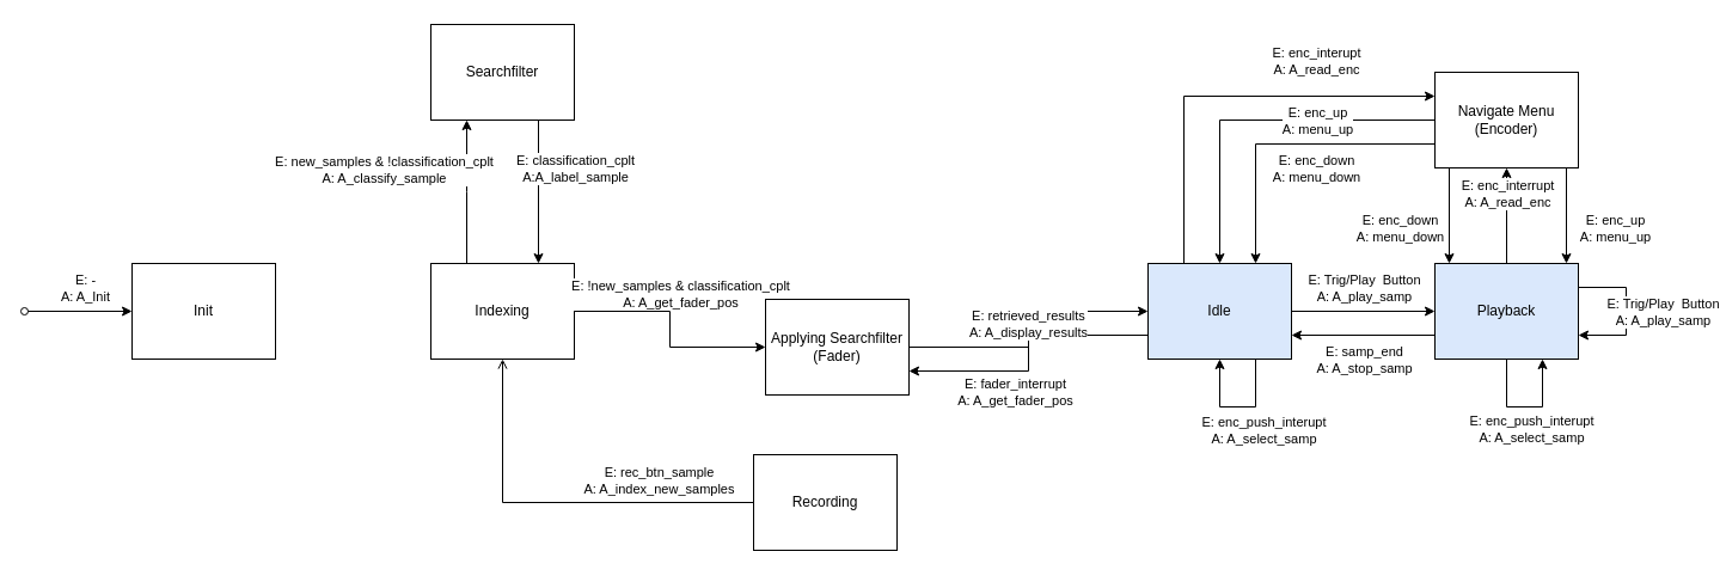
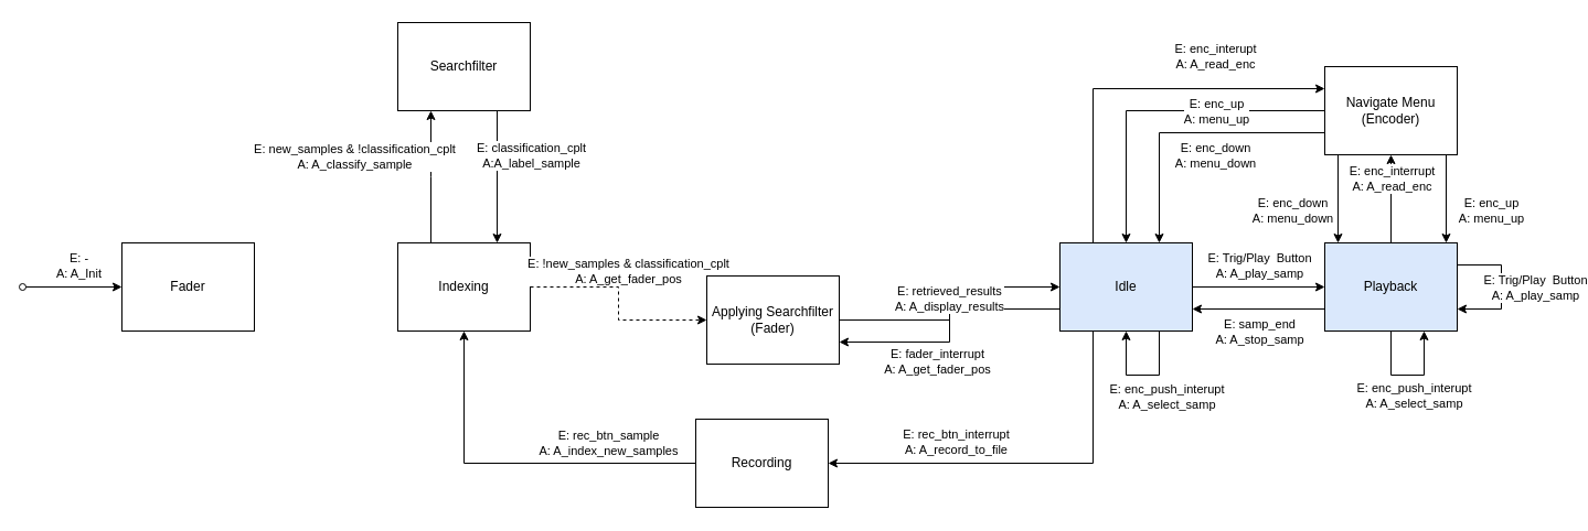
  <mxCell id="0" />
  <mxCell id="1" parent="0" />
- <mxCell id="2" value="Init" style="rounded=0;whiteSpace=wrap;html=1;" vertex="1" parent="1"><mxGeometry x="110" y="220" width="120" height="80" as="geometry" /></mxCell>
+ <mxCell id="2" value="Fader" style="rounded=0;whiteSpace=wrap;html=1;" vertex="1" parent="1"><mxGeometry x="110" y="220" width="120" height="80" as="geometry" /></mxCell>
+ <mxCell id="3" style="edgeStyle=orthogonalEdgeStyle;rounded=0;orthogonalLoop=1;jettySize=auto;html=1;exitX=0.25;exitY=1;exitDx=0;exitDy=0;entryX=1;entryY=0.5;entryDx=0;entryDy=0;exitPerimeter=0;" edge="1" parent="1" source="13" target="20"><mxGeometry relative="1" as="geometry"><Array as="points"><mxPoint x="990" y="420" /></Array></mxGeometry></mxCell>
+ <mxCell id="4" value="E: rec_btn_interrupt&lt;br&gt;A: A_record_to_file" style="edgeLabel;html=1;align=center;verticalAlign=middle;resizable=0;points=[];" vertex="1" connectable="0" parent="3"><mxGeometry x="0.247" y="-2" relative="1" as="geometry"><mxPoint x="-21" y="-18" as="offset" /></mxGeometry></mxCell>
  <mxCell id="5" style="edgeStyle=orthogonalEdgeStyle;rounded=0;orthogonalLoop=1;jettySize=auto;html=1;entryX=0;entryY=0.5;entryDx=0;entryDy=0;" edge="1" parent="1" source="13" target="27"><mxGeometry relative="1" as="geometry" /></mxCell>
  <mxCell id="6" value="E: Trig/Play&amp;nbsp; Button&lt;br&gt;A: A_play_samp" style="edgeLabel;html=1;align=center;verticalAlign=middle;resizable=0;points=[];" vertex="1" connectable="0" parent="5"><mxGeometry x="-0.073" y="-1" relative="1" as="geometry"><mxPoint x="4" y="-21" as="offset" /></mxGeometry></mxCell>
  <mxCell id="7" style="edgeStyle=orthogonalEdgeStyle;rounded=0;orthogonalLoop=1;jettySize=auto;html=1;exitX=0.25;exitY=0;exitDx=0;exitDy=0;entryX=0;entryY=0.25;entryDx=0;entryDy=0;" edge="1" parent="1" source="13" target="35"><mxGeometry relative="1" as="geometry"><Array as="points"><mxPoint x="990" y="80" /></Array></mxGeometry></mxCell>
  <mxCell id="8" value="E: enc_interupt&lt;br&gt;A: A_read_enc" style="edgeLabel;html=1;align=center;verticalAlign=middle;resizable=0;points=[];" vertex="1" connectable="0" parent="7"><mxGeometry x="0.483" y="2" relative="1" as="geometry"><mxPoint x="-10" y="-28" as="offset" /></mxGeometry></mxCell>
  <mxCell id="9" style="edgeStyle=orthogonalEdgeStyle;rounded=0;orthogonalLoop=1;jettySize=auto;html=1;exitX=0;exitY=0.75;exitDx=0;exitDy=0;entryX=1;entryY=0.75;entryDx=0;entryDy=0;exitPerimeter=0;" edge="1" parent="1" source="13" target="38"><mxGeometry relative="1" as="geometry"><Array as="points" /></mxGeometry></mxCell>
  <mxCell id="10" value="E: fader_interrupt&lt;br&gt;A: A_get_fader_pos" style="edgeLabel;html=1;align=center;verticalAlign=middle;resizable=0;points=[];" vertex="1" connectable="0" parent="9"><mxGeometry x="0.402" y="-3" relative="1" as="geometry"><mxPoint x="19" y="20" as="offset" /></mxGeometry></mxCell>
  <mxCell id="11" style="edgeStyle=orthogonalEdgeStyle;rounded=0;orthogonalLoop=1;jettySize=auto;html=1;exitX=0.75;exitY=1;exitDx=0;exitDy=0;entryX=0.5;entryY=1;entryDx=0;entryDy=0;exitPerimeter=0;entryPerimeter=0;" edge="1" parent="1" source="13" target="13"><mxGeometry relative="1" as="geometry"><Array as="points"><mxPoint x="1050" y="340" /><mxPoint x="1020" y="340" /></Array></mxGeometry></mxCell>
  <mxCell id="12" value="E: enc_push_interupt&lt;br&gt;A: A_select_samp" style="edgeLabel;html=1;align=center;verticalAlign=middle;resizable=0;points=[];" vertex="1" connectable="0" parent="11"><mxGeometry x="-0.429" y="-2" relative="1" as="geometry"><mxPoint x="8" y="28" as="offset" /></mxGeometry></mxCell>
  <mxCell id="13" value="Idle" style="rounded=0;whiteSpace=wrap;html=1;points=[[0,0,0,0,0],[0,0.25,0,0,0],[0,0.5,0,0,0],[0,0.75,0,0,0],[0,1,0,0,0],[0.13,0,0,0,0],[0.25,1,0,0,0],[0.5,0,0,0,0],[0.5,1,0,0,0],[0.75,0,0,0,0],[0.75,1,0,0,0],[1,0,0,0,0],[1,0.25,0,0,0],[1,0.5,0,0,0],[1,0.75,0,0,0],[1,1,0,0,0]];fillColor=#dae8fc;" vertex="1" parent="1"><mxGeometry x="960" y="220" width="120" height="80" as="geometry" /></mxCell>
  <mxCell id="14" style="edgeStyle=orthogonalEdgeStyle;rounded=0;orthogonalLoop=1;jettySize=auto;html=1;entryX=0;entryY=0.5;entryDx=0;entryDy=0;" edge="1" parent="1" source="38" target="13"><mxGeometry relative="1" as="geometry" /></mxCell>
  <mxCell id="15" value="E: retrieved_results&lt;br&gt;A: A_display_results" style="edgeLabel;html=1;align=center;verticalAlign=middle;resizable=0;points=[];" vertex="1" connectable="0" parent="14"><mxGeometry x="-0.177" y="-2" relative="1" as="geometry"><mxPoint x="4" y="-22" as="offset" /></mxGeometry></mxCell>
  <mxCell id="16" style="edgeStyle=orthogonalEdgeStyle;rounded=0;orthogonalLoop=1;jettySize=auto;html=1;entryX=0.25;entryY=1;entryDx=0;entryDy=0;exitX=0.25;exitY=0;exitDx=0;exitDy=0;" edge="1" parent="1" source="18" target="30"><mxGeometry relative="1" as="geometry"><Array as="points"><mxPoint x="390" y="160" /><mxPoint x="390" y="160" /></Array></mxGeometry></mxCell>
  <mxCell id="17" value="E: new_samples &amp;amp; !classification_cplt&lt;br&gt;A: A_classify_sample" style="edgeLabel;html=1;align=center;verticalAlign=middle;resizable=0;points=[];" vertex="1" connectable="0" parent="16"><mxGeometry x="0.124" y="2" relative="1" as="geometry"><mxPoint x="-68" y="-12" as="offset" /></mxGeometry></mxCell>
  <mxCell id="18" value="Indexing" style="rounded=0;whiteSpace=wrap;html=1;" vertex="1" parent="1"><mxGeometry x="360" y="220" width="120" height="80" as="geometry" /></mxCell>
- <mxCell id="19" style="edgeStyle=orthogonalEdgeStyle;rounded=0;orthogonalLoop=1;jettySize=auto;html=1;entryX=0.5;entryY=1;entryDx=0;entryDy=0;endArrow=open;" edge="1" parent="1" source="20" target="18"><mxGeometry relative="1" as="geometry"><Array as="points"><mxPoint x="420" y="420" /></Array></mxGeometry></mxCell>
+ <mxCell id="19" style="edgeStyle=orthogonalEdgeStyle;rounded=0;orthogonalLoop=1;jettySize=auto;html=1;entryX=0.5;entryY=1;entryDx=0;entryDy=0;" edge="1" parent="1" source="20" target="18"><mxGeometry relative="1" as="geometry"><Array as="points"><mxPoint x="420" y="420" /></Array></mxGeometry></mxCell>
  <mxCell id="20" value="Recording" style="rounded=0;whiteSpace=wrap;html=1;" vertex="1" parent="1"><mxGeometry x="630" y="380" width="120" height="80" as="geometry" /></mxCell>
  <mxCell id="21" style="edgeStyle=orthogonalEdgeStyle;rounded=0;orthogonalLoop=1;jettySize=auto;html=1;entryX=0.5;entryY=1;entryDx=0;entryDy=0;" edge="1" parent="1" source="27" target="35"><mxGeometry relative="1" as="geometry" /></mxCell>
  <mxCell id="22" value="E: enc_interrupt&lt;br&gt;A: A_read_enc" style="edgeLabel;html=1;align=center;verticalAlign=middle;resizable=0;points=[];" vertex="1" connectable="0" parent="21"><mxGeometry x="0.108" relative="1" as="geometry"><mxPoint y="-15" as="offset" /></mxGeometry></mxCell>
  <mxCell id="23" style="edgeStyle=orthogonalEdgeStyle;rounded=0;orthogonalLoop=1;jettySize=auto;html=1;exitX=0;exitY=0.75;exitDx=0;exitDy=0;entryX=1;entryY=0.75;entryDx=0;entryDy=0;" edge="1" parent="1" source="27" target="13"><mxGeometry relative="1" as="geometry" /></mxCell>
  <mxCell id="24" value="E: samp_end&lt;br&gt;A: A_stop_samp" style="edgeLabel;html=1;align=center;verticalAlign=middle;resizable=0;points=[];" vertex="1" connectable="0" parent="23"><mxGeometry x="-0.03" y="-2" relative="1" as="geometry"><mxPoint x="-2" y="22" as="offset" /></mxGeometry></mxCell>
  <mxCell id="25" style="edgeStyle=orthogonalEdgeStyle;rounded=0;orthogonalLoop=1;jettySize=auto;html=1;entryX=0.75;entryY=1;entryDx=0;entryDy=0;entryPerimeter=0;" edge="1" parent="1" source="27" target="27"><mxGeometry relative="1" as="geometry"><Array as="points"><mxPoint x="1260" y="340" /><mxPoint x="1290" y="340" /></Array></mxGeometry></mxCell>
  <mxCell id="26" value="E: enc_push_interupt&lt;br&gt;A: A_select_samp" style="edgeLabel;html=1;align=center;verticalAlign=middle;resizable=0;points=[];" vertex="1" connectable="0" parent="25"><mxGeometry x="-0.353" relative="1" as="geometry"><mxPoint x="20" y="22" as="offset" /></mxGeometry></mxCell>
  <mxCell id="27" value="Playback" style="rounded=0;whiteSpace=wrap;html=1;points=[[0,0,0,0,0],[0,0.25,0,0,0],[0,0.5,0,0,0],[0,0.75,0,0,0],[0,1,0,0,0],[0.1,0,0,0,0],[0.25,1,0,0,0],[0.5,0,0,0,0],[0.5,1,0,0,0],[0.75,1,0,0,0],[0.9,0,0,0,0],[1,0,0,0,0],[1,0.25,0,0,0],[1,0.5,0,0,0],[1,0.75,0,0,0],[1,1,0,0,0]];fillColor=#dae8fc;" vertex="1" parent="1"><mxGeometry x="1200" y="220" width="120" height="80" as="geometry" /></mxCell>
  <mxCell id="28" style="edgeStyle=orthogonalEdgeStyle;rounded=0;orthogonalLoop=1;jettySize=auto;html=1;exitX=0.75;exitY=1;exitDx=0;exitDy=0;entryX=0.75;entryY=0;entryDx=0;entryDy=0;" edge="1" parent="1" source="30" target="18"><mxGeometry relative="1" as="geometry"><mxPoint x="470" y="220" as="targetPoint" /><Array as="points" /></mxGeometry></mxCell>
  <mxCell id="29" value="E: classification_cplt&lt;br&gt;A:A_label_sample" style="edgeLabel;html=1;align=center;verticalAlign=middle;resizable=0;points=[];" vertex="1" connectable="0" parent="28"><mxGeometry x="-0.197" y="-1" relative="1" as="geometry"><mxPoint x="31" y="-8" as="offset" /></mxGeometry></mxCell>
  <mxCell id="30" value="Searchfilter" style="rounded=0;whiteSpace=wrap;html=1;" vertex="1" parent="1"><mxGeometry x="360" y="20" width="120" height="80" as="geometry" /></mxCell>
  <mxCell id="31" style="edgeStyle=orthogonalEdgeStyle;rounded=0;orthogonalLoop=1;jettySize=auto;html=1;exitX=0.75;exitY=1;exitDx=0;exitDy=0;" edge="1" parent="1" source="35"><mxGeometry relative="1" as="geometry"><mxPoint x="1310" y="220" as="targetPoint" /><Array as="points"><mxPoint x="1310" y="140" /></Array></mxGeometry></mxCell>
  <mxCell id="32" value="E: enc_up&lt;br&gt;A: menu_up" style="edgeLabel;html=1;align=center;verticalAlign=middle;resizable=0;points=[];" vertex="1" connectable="0" parent="31"><mxGeometry x="0.181" y="1" relative="1" as="geometry"><mxPoint x="39" y="11" as="offset" /></mxGeometry></mxCell>
  <mxCell id="33" style="edgeStyle=orthogonalEdgeStyle;rounded=0;orthogonalLoop=1;jettySize=auto;html=1;entryX=0.5;entryY=0;entryDx=0;entryDy=0;exitX=0;exitY=0.5;exitDx=0;exitDy=0;entryPerimeter=0;" edge="1" parent="1" target="13"><mxGeometry relative="1" as="geometry"><mxPoint x="1200" y="90" as="sourcePoint" /><mxPoint x="1020" y="210" as="targetPoint" /><Array as="points"><mxPoint x="1200" y="100" /><mxPoint x="1020" y="100" /></Array></mxGeometry></mxCell>
  <mxCell id="34" value="E: enc_up&lt;br&gt;A: menu_up" style="edgeLabel;html=1;align=center;verticalAlign=middle;resizable=0;points=[];" vertex="1" connectable="0" parent="33"><mxGeometry x="-0.258" y="-1" relative="1" as="geometry"><mxPoint x="6" y="1" as="offset" /></mxGeometry></mxCell>
  <mxCell id="35" value="Navigate Menu&lt;br&gt;(Encoder)" style="rounded=0;whiteSpace=wrap;html=1;" vertex="1" parent="1"><mxGeometry x="1200" y="60" width="120" height="80" as="geometry" /></mxCell>
- <mxCell id="36" value="" style="edgeStyle=orthogonalEdgeStyle;rounded=0;orthogonalLoop=1;jettySize=auto;html=1;entryX=0;entryY=0.5;entryDx=0;entryDy=0;" edge="1" parent="1" source="18" target="38"><mxGeometry relative="1" as="geometry"><mxPoint x="760" y="260" as="sourcePoint" /><mxPoint x="960" y="260" as="targetPoint" /></mxGeometry></mxCell>
+ <mxCell id="36" value="" style="edgeStyle=orthogonalEdgeStyle;rounded=0;orthogonalLoop=1;jettySize=auto;html=1;entryX=0;entryY=0.5;entryDx=0;entryDy=0;dashed=1;" edge="1" parent="1" source="18" target="38"><mxGeometry relative="1" as="geometry"><mxPoint x="760" y="260" as="sourcePoint" /><mxPoint x="960" y="260" as="targetPoint" /></mxGeometry></mxCell>
  <mxCell id="37" value="E: !new_samples &amp;amp; classification_cplt&lt;br&gt;A: A_get_fader_pos" style="edgeLabel;html=1;align=center;verticalAlign=middle;resizable=0;points=[];" vertex="1" connectable="0" parent="36"><mxGeometry x="-0.14" relative="1" as="geometry"><mxPoint x="8" y="-17" as="offset" /></mxGeometry></mxCell>
  <mxCell id="38" value="Applying Searchfilter&lt;br&gt;(Fader)" style="rounded=0;whiteSpace=wrap;html=1;" vertex="1" parent="1"><mxGeometry x="640" y="250" width="120" height="80" as="geometry" /></mxCell>
  <mxCell id="39" style="edgeStyle=orthogonalEdgeStyle;rounded=0;orthogonalLoop=1;jettySize=auto;html=1;entryX=1;entryY=0.75;entryDx=0;entryDy=0;exitX=1;exitY=0.25;exitDx=0;exitDy=0;" edge="1" parent="1" source="27" target="27"><mxGeometry relative="1" as="geometry"><Array as="points"><mxPoint x="1360" y="240" /><mxPoint x="1360" y="280" /></Array></mxGeometry></mxCell>
  <mxCell id="40" value="E: Trig/Play&amp;nbsp; Button&lt;br&gt;A: A_play_samp" style="edgeLabel;html=1;align=center;verticalAlign=middle;resizable=0;points=[];" vertex="1" connectable="0" parent="39"><mxGeometry x="-0.039" relative="1" as="geometry"><mxPoint x="30" y="2" as="offset" /></mxGeometry></mxCell>
  <mxCell id="41" value="" style="endArrow=classic;html=1;rounded=0;startArrow=oval;startFill=0;" edge="1" parent="1"><mxGeometry width="50" height="50" relative="1" as="geometry"><mxPoint x="20" y="260" as="sourcePoint" /><mxPoint x="110" y="260" as="targetPoint" /></mxGeometry></mxCell>
  <mxCell id="42" value="E: -&lt;br&gt;A: A_Init" style="edgeLabel;html=1;align=center;verticalAlign=middle;resizable=0;points=[];" vertex="1" connectable="0" parent="41"><mxGeometry x="0.349" relative="1" as="geometry"><mxPoint x="-11" y="-20" as="offset" /></mxGeometry></mxCell>
  <mxCell id="43" value="E: rec_btn_sample&lt;br&gt;A: A_index_new_samples" style="edgeLabel;html=1;align=center;verticalAlign=middle;resizable=0;points=[];" vertex="1" connectable="0" parent="1"><mxGeometry x="550.004" y="401" as="geometry" /></mxCell>
  <mxCell id="44" style="edgeStyle=orthogonalEdgeStyle;rounded=0;orthogonalLoop=1;jettySize=auto;html=1;exitX=0;exitY=0.75;exitDx=0;exitDy=0;entryX=0.75;entryY=0;entryDx=0;entryDy=0;entryPerimeter=0;" edge="1" parent="1" source="35" target="13"><mxGeometry relative="1" as="geometry"><Array as="points"><mxPoint x="1050" y="120" /></Array></mxGeometry></mxCell>
  <mxCell id="45" value="E: enc_down&lt;br&gt;A: menu_down" style="edgeLabel;html=1;align=center;verticalAlign=middle;resizable=0;points=[];" vertex="1" connectable="0" parent="44"><mxGeometry x="-0.086" relative="1" as="geometry"><mxPoint x="14" y="20" as="offset" /></mxGeometry></mxCell>
  <mxCell id="46" style="edgeStyle=orthogonalEdgeStyle;rounded=0;orthogonalLoop=1;jettySize=auto;html=1;exitX=0.25;exitY=1;exitDx=0;exitDy=0;entryX=0.1;entryY=0;entryDx=0;entryDy=0;entryPerimeter=0;" edge="1" parent="1" source="35" target="27"><mxGeometry relative="1" as="geometry"><mxPoint x="1360" y="190" as="sourcePoint" /><mxPoint x="1230" y="220" as="targetPoint" /><Array as="points"><mxPoint x="1212" y="140" /></Array></mxGeometry></mxCell>
  <mxCell id="47" value="E: enc_down&lt;br&gt;A: menu_down" style="edgeLabel;html=1;align=center;verticalAlign=middle;resizable=0;points=[];" vertex="1" connectable="0" parent="46"><mxGeometry x="-0.086" relative="1" as="geometry"><mxPoint x="-42" y="23" as="offset" /></mxGeometry></mxCell>
